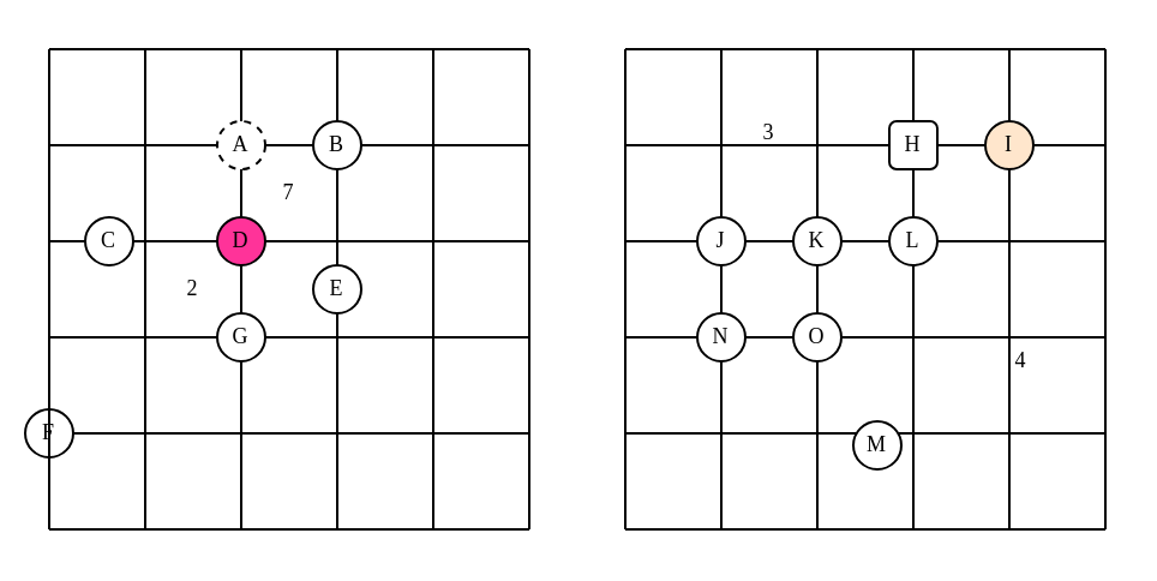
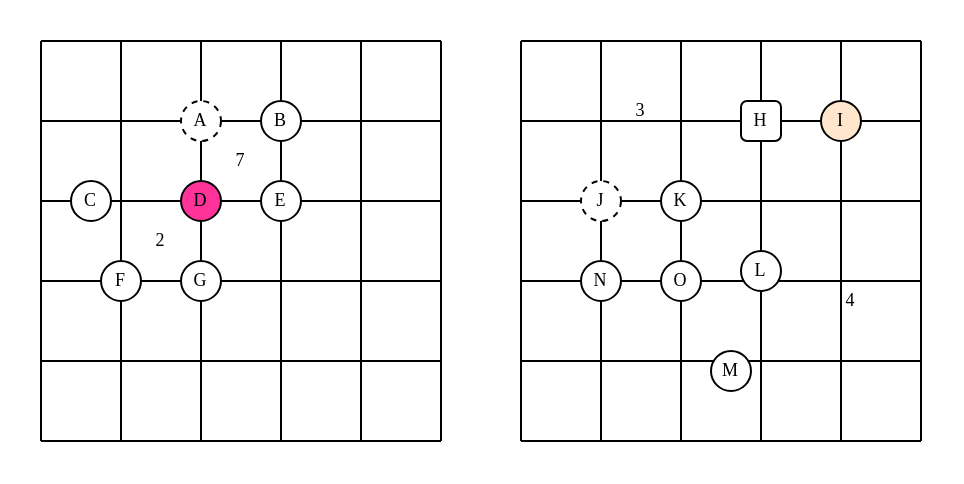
  <mxCell id="0" />
  <mxCell id="1" parent="0" />
  <mxCell id="2" value="" style="endArrow=none;html=1;editable=0;movable=0;" edge="1" parent="1"><mxGeometry width="50" height="50" relative="1" as="geometry"><mxPoint x="140" y="220" as="sourcePoint" /><mxPoint x="140" y="20" as="targetPoint" /></mxGeometry></mxCell>
  <mxCell id="3" value="" style="endArrow=none;html=1;editable=0;movable=0;" edge="1" parent="1"><mxGeometry width="50" height="50" relative="1" as="geometry"><mxPoint x="60" y="220" as="sourcePoint" /><mxPoint x="60" y="20" as="targetPoint" /></mxGeometry></mxCell>
  <mxCell id="4" value="" style="endArrow=none;html=1;editable=0;movable=0;snapToPoint=1;" edge="1" parent="1"><mxGeometry width="50" height="50" relative="1" as="geometry"><mxPoint x="100" y="220" as="sourcePoint" /><mxPoint x="100" y="20" as="targetPoint" /></mxGeometry></mxCell>
  <mxCell id="5" value="" style="endArrow=none;html=1;editable=0;movable=0;" edge="1" parent="1"><mxGeometry width="50" height="50" relative="1" as="geometry"><mxPoint x="20" y="60" as="sourcePoint" /><mxPoint x="220" y="60" as="targetPoint" /></mxGeometry></mxCell>
  <mxCell id="6" value="" style="group;rotation=90;fontFamily=Arial;editable=0;movable=0;" vertex="1" connectable="0" parent="1"><mxGeometry x="260" y="20" width="200" height="200" as="geometry" /></mxCell>
  <mxCell id="7" value="" style="endArrow=none;html=1;fontFamily=Helvetica;editable=0;movable=0;" edge="1" parent="6"><mxGeometry width="50" height="50" relative="1" as="geometry"><mxPoint as="sourcePoint" /><mxPoint x="200" as="targetPoint" /></mxGeometry></mxCell>
  <mxCell id="8" value="" style="endArrow=none;html=1;editable=0;movable=0;" edge="1" parent="6"><mxGeometry width="50" height="50" relative="1" as="geometry"><mxPoint y="40" as="sourcePoint" /><mxPoint x="200" y="40" as="targetPoint" /></mxGeometry></mxCell>
  <mxCell id="9" value="" style="endArrow=none;html=1;editable=0;movable=0;" edge="1" parent="6"><mxGeometry width="50" height="50" relative="1" as="geometry"><mxPoint y="80" as="sourcePoint" /><mxPoint x="200" y="80" as="targetPoint" /></mxGeometry></mxCell>
  <mxCell id="10" value="" style="endArrow=none;html=1;editable=0;movable=0;" edge="1" parent="6"><mxGeometry width="50" height="50" relative="1" as="geometry"><mxPoint y="120" as="sourcePoint" /><mxPoint x="200" y="120" as="targetPoint" /></mxGeometry></mxCell>
  <mxCell id="11" value="" style="endArrow=none;html=1;editable=0;movable=0;" edge="1" parent="6"><mxGeometry width="50" height="50" relative="1" as="geometry"><mxPoint y="160" as="sourcePoint" /><mxPoint x="200" y="160" as="targetPoint" /></mxGeometry></mxCell>
  <mxCell id="12" value="" style="endArrow=none;html=1;editable=0;movable=0;" edge="1" parent="6"><mxGeometry width="50" height="50" relative="1" as="geometry"><mxPoint y="200" as="sourcePoint" /><mxPoint x="200" y="200" as="targetPoint" /></mxGeometry></mxCell>
  <mxCell id="13" value="" style="group;editable=0;movable=0;" vertex="1" connectable="0" parent="1"><mxGeometry x="260" y="20" width="200" height="200" as="geometry" /></mxCell>
  <mxCell id="14" value="" style="endArrow=none;html=1;editable=0;movable=0;" edge="1" parent="13"><mxGeometry width="50" height="50" relative="1" as="geometry"><mxPoint y="200" as="sourcePoint" /><mxPoint as="targetPoint" /></mxGeometry></mxCell>
  <mxCell id="15" value="" style="endArrow=none;html=1;editable=0;movable=0;" edge="1" parent="13"><mxGeometry width="50" height="50" relative="1" as="geometry"><mxPoint x="40" y="200" as="sourcePoint" /><mxPoint x="40" as="targetPoint" /></mxGeometry></mxCell>
  <mxCell id="16" value="" style="endArrow=none;html=1;editable=0;movable=0;" edge="1" parent="13"><mxGeometry width="50" height="50" relative="1" as="geometry"><mxPoint x="80" y="200" as="sourcePoint" /><mxPoint x="80" as="targetPoint" /></mxGeometry></mxCell>
  <mxCell id="17" value="" style="endArrow=none;html=1;editable=0;movable=0;" edge="1" parent="13"><mxGeometry width="50" height="50" relative="1" as="geometry"><mxPoint x="120" y="200" as="sourcePoint" /><mxPoint x="120" as="targetPoint" /></mxGeometry></mxCell>
  <mxCell id="18" value="" style="endArrow=none;html=1;editable=0;movable=0;" edge="1" parent="13"><mxGeometry width="50" height="50" relative="1" as="geometry"><mxPoint x="160" y="200" as="sourcePoint" /><mxPoint x="160" as="targetPoint" /></mxGeometry></mxCell>
  <mxCell id="19" value="" style="endArrow=none;html=1;editable=0;movable=0;" edge="1" parent="13"><mxGeometry width="50" height="50" relative="1" as="geometry"><mxPoint x="200" y="200" as="sourcePoint" /><mxPoint x="200" as="targetPoint" /></mxGeometry></mxCell>
- <mxCell id="20" value="J" style="ellipse;whiteSpace=wrap;html=1;fontFamily=Verdana;fontSize=9;fontColor=#000000;align=center;" vertex="1" parent="13"><mxGeometry x="30" y="70" width="20" height="20" as="geometry" /></mxCell>
+ <mxCell id="20" value="J" style="ellipse;whiteSpace=wrap;html=1;fontFamily=Verdana;fontSize=9;fontColor=#000000;align=center;dashed=1;" vertex="1" parent="13"><mxGeometry x="30" y="70" width="20" height="20" as="geometry" /></mxCell>
  <mxCell id="21" value="N" style="ellipse;whiteSpace=wrap;html=1;fontFamily=Verdana;fontSize=9;fontColor=#000000;align=center;" vertex="1" parent="13"><mxGeometry x="30" y="110" width="20" height="20" as="geometry" /></mxCell>
  <mxCell id="22" value="O" style="ellipse;whiteSpace=wrap;html=1;fontFamily=Verdana;fontSize=9;fontColor=#000000;align=center;snapToPoint=1;" vertex="1" parent="13"><mxGeometry x="70" y="110" width="20" height="20" as="geometry" /></mxCell>
  <mxCell id="23" value="K" style="ellipse;whiteSpace=wrap;html=1;fontFamily=Verdana;fontSize=9;fontColor=#000000;align=center;snapToPoint=1;fillColor=#FFFFFF;" vertex="1" parent="13"><mxGeometry x="70" y="70" width="20" height="20" as="geometry" /></mxCell>
- <mxCell id="24" value="L" style="ellipse;whiteSpace=wrap;html=1;fontFamily=Verdana;fontSize=9;fontColor=#000000;align=center;" vertex="1" parent="13"><mxGeometry x="110" y="70" width="20" height="20" as="geometry" /></mxCell>
+ <mxCell id="24" value="L" style="ellipse;whiteSpace=wrap;html=1;fontFamily=Verdana;fontSize=9;fontColor=#000000;align=center;" vertex="1" parent="13"><mxGeometry x="110" y="105" width="20" height="20" as="geometry" /></mxCell>
  <mxCell id="25" value="M" style="ellipse;whiteSpace=wrap;html=1;fontFamily=Verdana;fontSize=9;fontColor=#000000;align=center;snapToPoint=1;" vertex="1" parent="13"><mxGeometry x="95" y="155" width="20" height="20" as="geometry" /></mxCell>
  <mxCell id="26" value="I" style="ellipse;whiteSpace=wrap;html=1;fontFamily=Verdana;fontSize=9;fontColor=#000000;align=center;snapToPoint=1;fillColor=#ffe6cc;" vertex="1" parent="13"><mxGeometry x="150" y="30" width="20" height="20" as="geometry" /></mxCell>
  <mxCell id="27" value="4" style="text;html=1;strokeColor=none;fillColor=none;align=center;verticalAlign=middle;whiteSpace=wrap;rounded=0;fontFamily=Verdana;fontSize=9;fontColor=#000000;" vertex="1" parent="13"><mxGeometry x="155" y="120" width="20" height="20" as="geometry" /></mxCell>
  <mxCell id="28" value="3" style="text;html=1;strokeColor=none;fillColor=none;align=center;verticalAlign=middle;whiteSpace=wrap;rounded=0;fontFamily=Verdana;fontSize=9;fontColor=#000000;" vertex="1" parent="13"><mxGeometry x="50" y="25" width="20" height="20" as="geometry" /></mxCell>
  <mxCell id="29" value="H" style="whiteSpace=wrap;html=1;fontFamily=Verdana;fontSize=9;fontColor=#000000;align=center;snapToPoint=1;fillColor=#FFFFFF;rounded=1;" vertex="1" parent="13"><mxGeometry x="110" y="30" width="20" height="20" as="geometry" /></mxCell>
  <mxCell id="30" value="" style="endArrow=none;html=1;editable=0;movable=0;" edge="1" parent="1"><mxGeometry width="50" height="50" relative="1" as="geometry"><mxPoint x="20" y="20" as="sourcePoint" /><mxPoint x="220" y="20" as="targetPoint" /></mxGeometry></mxCell>
  <mxCell id="31" value="" style="endArrow=none;html=1;editable=0;movable=0;" edge="1" parent="1"><mxGeometry width="50" height="50" relative="1" as="geometry"><mxPoint x="20" y="100" as="sourcePoint" /><mxPoint x="220" y="100" as="targetPoint" /></mxGeometry></mxCell>
  <mxCell id="32" value="" style="endArrow=none;html=1;editable=0;movable=0;" edge="1" parent="1"><mxGeometry width="50" height="50" relative="1" as="geometry"><mxPoint x="20" y="140" as="sourcePoint" /><mxPoint x="220" y="140" as="targetPoint" /></mxGeometry></mxCell>
  <mxCell id="33" value="" style="endArrow=none;html=1;editable=0;movable=0;" edge="1" parent="1"><mxGeometry width="50" height="50" relative="1" as="geometry"><mxPoint x="20" y="180" as="sourcePoint" /><mxPoint x="220" y="180" as="targetPoint" /></mxGeometry></mxCell>
  <mxCell id="34" value="" style="endArrow=none;html=1;editable=0;movable=0;" edge="1" parent="1"><mxGeometry width="50" height="50" relative="1" as="geometry"><mxPoint x="20" y="220" as="sourcePoint" /><mxPoint x="220" y="220" as="targetPoint" /></mxGeometry></mxCell>
- <mxCell id="35" value="F" style="ellipse;whiteSpace=wrap;html=1;fontFamily=Verdana;fontSize=9;fontColor=#000000;align=center;" vertex="1" parent="1"><mxGeometry x="10" y="170" width="20" height="20" as="geometry" /></mxCell>
+ <mxCell id="35" value="F" style="ellipse;whiteSpace=wrap;html=1;fontFamily=Verdana;fontSize=9;fontColor=#000000;align=center;" vertex="1" parent="1"><mxGeometry x="50" y="130" width="20" height="20" as="geometry" /></mxCell>
  <mxCell id="36" value="G" style="ellipse;whiteSpace=wrap;html=1;fontFamily=Verdana;fontSize=9;fontColor=#000000;align=center;snapToPoint=1;" vertex="1" parent="1"><mxGeometry x="90" y="130" width="20" height="20" as="geometry" /></mxCell>
  <mxCell id="37" value="D" style="ellipse;whiteSpace=wrap;html=1;fontFamily=Verdana;fontSize=9;fontColor=#000000;align=center;snapToPoint=1;fillColor=#FF3399;" vertex="1" parent="1"><mxGeometry x="90" y="90" width="20" height="20" as="geometry" /></mxCell>
  <mxCell id="38" value="C" style="ellipse;whiteSpace=wrap;html=1;fontFamily=Verdana;fontSize=9;fontColor=#000000;align=center;" vertex="1" parent="1"><mxGeometry x="35" y="90" width="20" height="20" as="geometry" /></mxCell>
- <mxCell id="39" value="E" style="ellipse;whiteSpace=wrap;html=1;fontFamily=Verdana;fontSize=9;fontColor=#000000;align=center;snapToPoint=1;" vertex="1" parent="1"><mxGeometry x="130" y="110" width="20" height="20" as="geometry" /></mxCell>
+ <mxCell id="39" value="E" style="ellipse;whiteSpace=wrap;html=1;fontFamily=Verdana;fontSize=9;fontColor=#000000;align=center;snapToPoint=1;" vertex="1" parent="1"><mxGeometry x="130" y="90" width="20" height="20" as="geometry" /></mxCell>
  <mxCell id="40" value="2" style="text;html=1;strokeColor=none;fillColor=none;align=center;verticalAlign=middle;whiteSpace=wrap;rounded=0;fontFamily=Verdana;fontSize=9;fontColor=#000000;" vertex="1" parent="1"><mxGeometry x="70" y="110" width="20" height="20" as="geometry" /></mxCell>
  <mxCell id="41" value="7" style="text;html=1;strokeColor=none;fillColor=none;align=center;verticalAlign=middle;whiteSpace=wrap;rounded=0;fontFamily=Verdana;fontSize=9;fontColor=#000000;" vertex="1" parent="1"><mxGeometry x="110" y="70" width="20" height="20" as="geometry" /></mxCell>
  <mxCell id="42" value="" style="endArrow=none;html=1;editable=0;movable=0;" edge="1" parent="1"><mxGeometry width="50" height="50" relative="1" as="geometry"><mxPoint x="220" y="220" as="sourcePoint" /><mxPoint x="220" y="20" as="targetPoint" /></mxGeometry></mxCell>
  <mxCell id="43" value="" style="endArrow=none;html=1;editable=0;movable=0;" edge="1" parent="1"><mxGeometry width="50" height="50" relative="1" as="geometry"><mxPoint x="20" y="220" as="sourcePoint" /><mxPoint x="20" y="20" as="targetPoint" /></mxGeometry></mxCell>
  <mxCell id="44" value="" style="endArrow=none;html=1;editable=0;movable=0;" edge="1" parent="1"><mxGeometry width="50" height="50" relative="1" as="geometry"><mxPoint x="180" y="220" as="sourcePoint" /><mxPoint x="180" y="20" as="targetPoint" /></mxGeometry></mxCell>
  <mxCell id="45" value="B" style="ellipse;whiteSpace=wrap;html=1;fontFamily=Verdana;fontSize=9;fontColor=#000000;align=center;snapToPoint=1;" vertex="1" parent="1"><mxGeometry x="130" y="50" width="20" height="20" as="geometry" /></mxCell>
  <mxCell id="46" value="A" style="ellipse;whiteSpace=wrap;html=1;fontFamily=Verdana;fontSize=9;fontColor=#000000;align=center;dashed=1;" vertex="1" parent="1"><mxGeometry x="90" y="50" width="20" height="20" as="geometry" /></mxCell>
